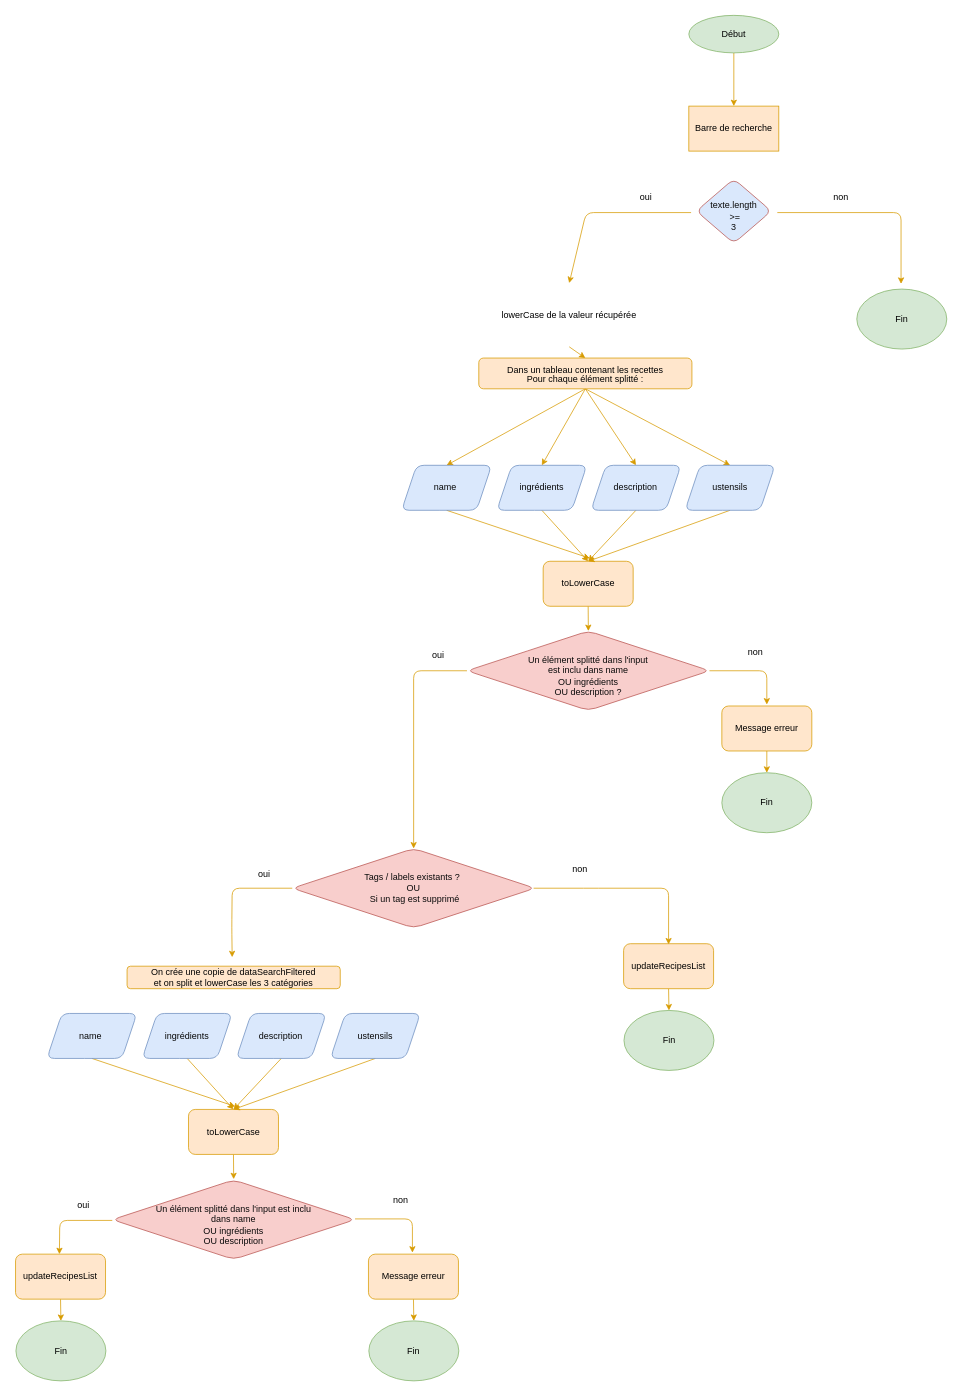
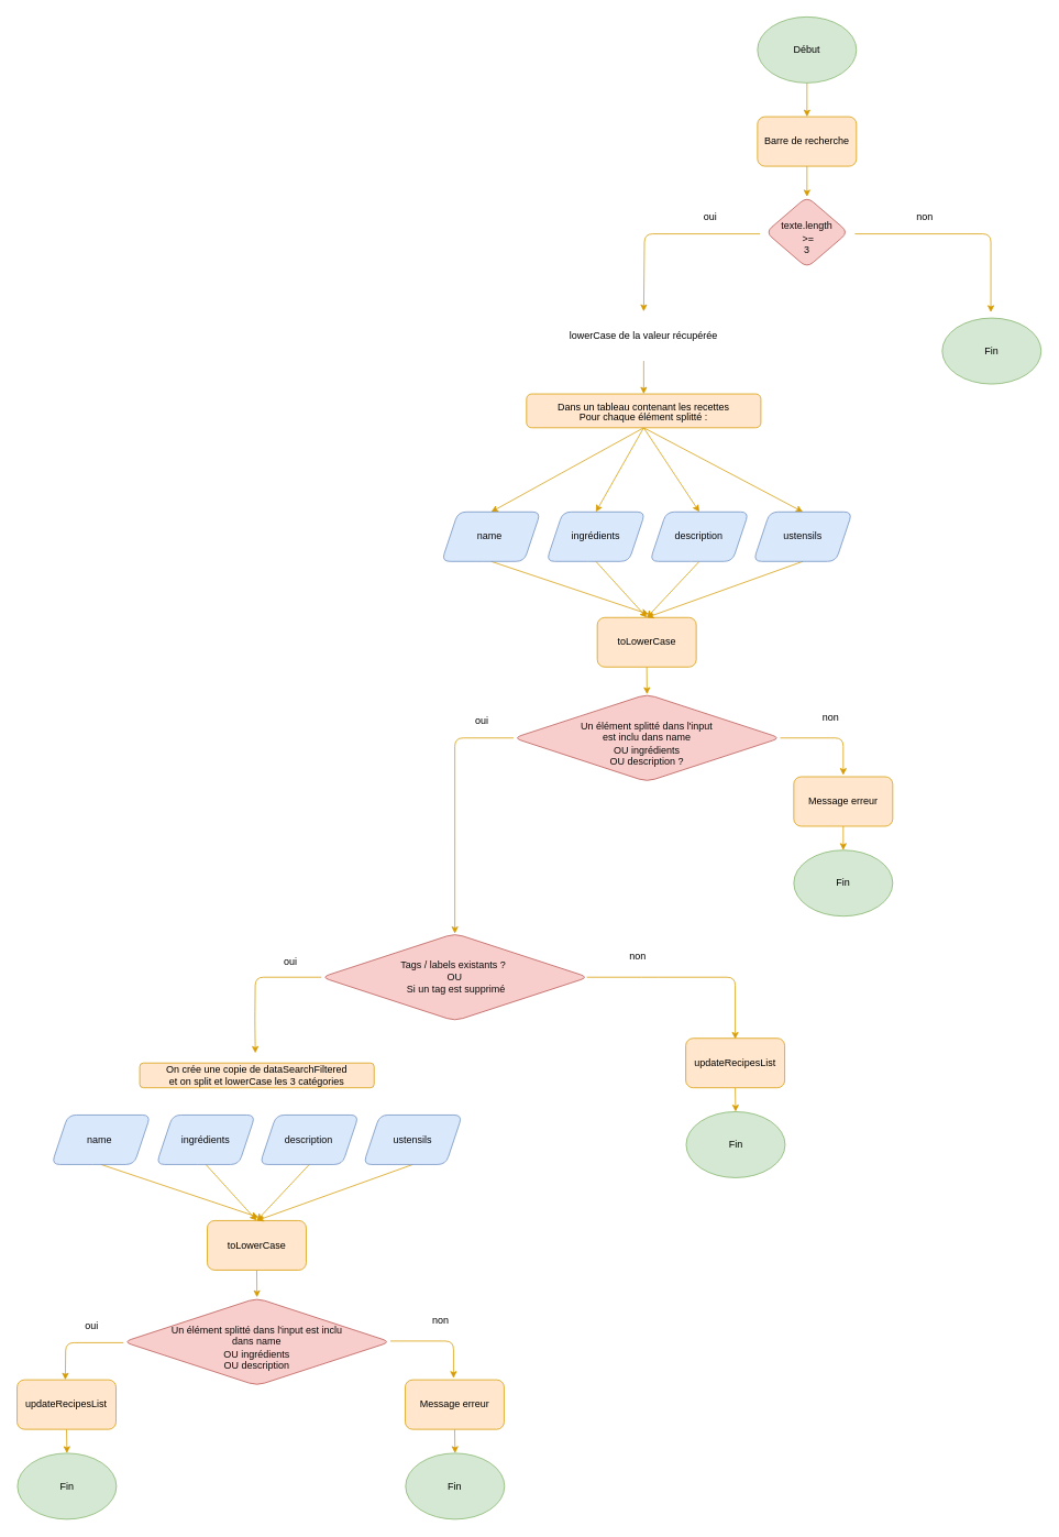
  <mxCell id="0" />
  <mxCell id="1" parent="0" />
  <mxCell id="2" style="edgeStyle=none;html=1;exitX=1;exitY=0.5;exitDx=0;exitDy=0;entryX=0.5;entryY=0;entryDx=0;entryDy=0;rounded=1;fillColor=#ffe6cc;strokeColor=#d79b00;fontColor=#000000;" parent="1" edge="1"><mxGeometry relative="1" as="geometry"><Array as="points"><mxPoint x="1201" y="283" /></Array><mxPoint x="1036" y="283" as="sourcePoint" /><mxPoint x="1201" y="378" as="targetPoint" /></mxGeometry></mxCell>
  <mxCell id="3" style="edgeStyle=none;html=1;exitX=0;exitY=0.5;exitDx=0;exitDy=0;entryX=0.5;entryY=0;entryDx=0;entryDy=0;rounded=1;fillColor=#ffe6cc;strokeColor=#d79b00;fontColor=#000000;" parent="1" target="32" edge="1"><mxGeometry relative="1" as="geometry"><Array as="points"><mxPoint x="781" y="283" /></Array><mxPoint x="780" y="360" as="targetPoint" /><mxPoint x="921" y="283" as="sourcePoint" /></mxGeometry></mxCell>
  <mxCell id="4" style="edgeStyle=none;html=1;exitX=1;exitY=0.5;exitDx=0;exitDy=0;entryX=0.5;entryY=0;entryDx=0;entryDy=0;rounded=1;fillColor=#ffe6cc;strokeColor=#d79b00;fontColor=#000000;" parent="1" edge="1"><mxGeometry relative="1" as="geometry"><Array as="points"><mxPoint x="1022" y="894" /></Array><mxPoint x="945.5" y="894" as="sourcePoint" /><mxPoint x="1022" y="939" as="targetPoint" /></mxGeometry></mxCell>
  <mxCell id="5" style="edgeStyle=none;html=1;exitX=0;exitY=0.5;exitDx=0;exitDy=0;entryX=0.5;entryY=0;entryDx=0;entryDy=0;rounded=1;fillColor=#ffe6cc;strokeColor=#d79b00;fontColor=#000000;" parent="1" target="46" edge="1"><mxGeometry relative="1" as="geometry"><Array as="points"><mxPoint y="894" x="551" /></Array><mxPoint x="622.12" y="894" as="sourcePoint" /><mxPoint x="544.62" y="939" as="targetPoint" /></mxGeometry></mxCell>
  <mxCell id="6" style="edgeStyle=none;html=1;exitX=0.5;exitY=1;exitDx=0;exitDy=0;entryX=0.5;entryY=0;entryDx=0;entryDy=0;rounded=1;fillColor=#ffe6cc;strokeColor=#d79b00;fontColor=#000000;" parent="1" target="44" edge="1"><mxGeometry relative="1" as="geometry"><mxPoint x="1022" y="999" as="sourcePoint" /></mxGeometry></mxCell>
  <mxCell id="7" value="oui" style="text;html=1;strokeColor=#d79b00;fillColor=#ffe6cc;align=center;verticalAlign=middle;whiteSpace=wrap;rounded=1;fontColor=#000000;opacity=0;" parent="1" vertex="1"><mxGeometry x="831" y="248" width="60" height="30" as="geometry" /></mxCell>
  <mxCell id="8" value="non" style="text;html=1;strokeColor=#d79b00;fillColor=#ffe6cc;align=center;verticalAlign=middle;whiteSpace=wrap;rounded=1;fontColor=#000000;opacity=0;" parent="1" vertex="1"><mxGeometry x="1091" y="248" width="60" height="30" as="geometry" /></mxCell>
  <mxCell id="9" value="oui" style="text;html=1;strokeColor=#d79b00;fillColor=#ffe6cc;align=center;verticalAlign=middle;whiteSpace=wrap;rounded=1;fontColor=#000000;opacity=0;" parent="1" vertex="1"><mxGeometry x="553.62" y="859" width="60" height="30" as="geometry" /></mxCell>
  <mxCell id="10" value="non" style="text;html=1;strokeColor=#d79b00;fillColor=#ffe6cc;align=center;verticalAlign=middle;whiteSpace=wrap;rounded=1;fontColor=#000000;opacity=0;" parent="1" vertex="1"><mxGeometry x="977" y="854" width="60" height="30" as="geometry" /></mxCell>
  <mxCell id="11" style="edgeStyle=none;html=1;exitX=0.5;exitY=1;exitDx=0;exitDy=0;entryX=0.5;entryY=0;entryDx=0;entryDy=0;rounded=1;fillColor=#ffe6cc;strokeColor=#d79b00;fontColor=#000000;" parent="1" source="15" target="36" edge="1"><mxGeometry relative="1" as="geometry" /></mxCell>
  <mxCell id="12" style="edgeStyle=none;html=1;exitX=0.5;exitY=1;exitDx=0;exitDy=0;entryX=0.5;entryY=0;entryDx=0;entryDy=0;rounded=1;fillColor=#ffe6cc;strokeColor=#d79b00;fontColor=#000000;" parent="1" source="15" target="38" edge="1"><mxGeometry relative="1" as="geometry" /></mxCell>
  <mxCell id="13" style="edgeStyle=none;html=1;exitX=0.5;exitY=1;exitDx=0;exitDy=0;entryX=0.5;entryY=0;entryDx=0;entryDy=0;rounded=1;fillColor=#ffe6cc;strokeColor=#d79b00;fontColor=#000000;" parent="1" source="15" target="40" edge="1"><mxGeometry relative="1" as="geometry" /></mxCell>
  <mxCell id="14" style="edgeStyle=none;html=1;exitX=0.5;exitY=1;exitDx=0;exitDy=0;entryX=0.5;entryY=0;entryDx=0;entryDy=0;rounded=1;fillColor=#ffe6cc;strokeColor=#d79b00;fontColor=#000000;" parent="1" source="15" target="42" edge="1"><mxGeometry relative="1" as="geometry" /></mxCell>
  <mxCell id="15" value="&lt;p style=&quot;line-height: 0%;&quot;&gt;&lt;span style=&quot;background-color: initial;&quot;&gt;Dans un tableau&amp;nbsp;contenant les recettes&lt;/span&gt;&lt;br&gt;&lt;/p&gt;&lt;p style=&quot;line-height: 0%;&quot;&gt;Pour chaque élément splitté :&lt;span style=&quot;background-color: initial;&quot;&gt;&lt;br&gt;&lt;/span&gt;&lt;/p&gt;" style="text;html=1;strokeColor=#d79b00;fillColor=#ffe6cc;align=center;verticalAlign=middle;whiteSpace=wrap;rounded=1;fontColor=#000000;" parent="1" vertex="1"><mxGeometry x="637.88" y="477" width="284.25" height="41" as="geometry" /></mxCell>
  <mxCell id="16" style="edgeStyle=none;html=1;exitX=1;exitY=0.5;exitDx=0;exitDy=0;rounded=1;fillColor=#ffe6cc;strokeColor=#d79b00;fontColor=#000000;" parent="1" edge="1"><mxGeometry relative="1" as="geometry"><Array as="points"><mxPoint x="787.5" y="1184" /><mxPoint x="891" y="1184" /></Array><mxPoint x="711" y="1184" as="sourcePoint" /><mxPoint x="891" y="1259" as="targetPoint" /></mxGeometry></mxCell>
  <mxCell id="17" style="edgeStyle=none;html=1;exitX=0;exitY=0.5;exitDx=0;exitDy=0;entryX=0.5;entryY=0;entryDx=0;entryDy=0;rounded=1;fillColor=#ffe6cc;strokeColor=#d79b00;fontColor=#000000;" parent="1" source="46" edge="1"><mxGeometry relative="1" as="geometry"><Array as="points"><mxPoint x="309" y="1184" /><mxPoint x="308.5" y="1236" /></Array><mxPoint x="390.63" y="1186" as="sourcePoint" /><mxPoint x="309" y="1276" as="targetPoint" /></mxGeometry></mxCell>
  <mxCell id="18" value="oui" style="text;html=1;strokeColor=#d79b00;fillColor=#ffe6cc;align=center;verticalAlign=middle;whiteSpace=wrap;rounded=1;fontColor=#000000;opacity=0;" parent="1" vertex="1"><mxGeometry x="322.13" y="1151" width="60" height="30" as="geometry" /></mxCell>
  <mxCell id="19" value="non" style="text;html=1;strokeColor=#d79b00;fillColor=#ffe6cc;align=center;verticalAlign=middle;whiteSpace=wrap;rounded=1;fontColor=#000000;opacity=0;" parent="1" vertex="1"><mxGeometry x="742.5" y="1144" width="60" height="30" as="geometry" /></mxCell>
  <mxCell id="20" style="edgeStyle=none;html=1;exitX=1;exitY=0.5;exitDx=0;exitDy=0;entryX=0.5;entryY=0;entryDx=0;entryDy=0;rounded=1;fillColor=#ffe6cc;strokeColor=#d79b00;fontColor=#000000;" parent="1" edge="1"><mxGeometry relative="1" as="geometry"><Array as="points"><mxPoint x="549.37" y="1625" /></Array><mxPoint x="472.87" y="1625" as="sourcePoint" /><mxPoint x="549.37" y="1670" as="targetPoint" /></mxGeometry></mxCell>
  <mxCell id="21" style="edgeStyle=none;html=1;exitX=0;exitY=0.5;exitDx=0;exitDy=0;entryX=0.5;entryY=0;entryDx=0;entryDy=0;rounded=1;fillColor=#ffe6cc;strokeColor=#d79b00;fontColor=#000000;" parent="1" edge="1"><mxGeometry relative="1" as="geometry"><Array as="points"><mxPoint x="79.11" y="1627" /></Array><mxPoint x="149.11" y="1627" as="sourcePoint" /><mxPoint x="78.61" y="1672" as="targetPoint" /></mxGeometry></mxCell>
  <mxCell id="22" value="oui" style="text;html=1;strokeColor=#d79b00;fillColor=#ffe6cc;align=center;verticalAlign=middle;whiteSpace=wrap;rounded=1;fontColor=#000000;opacity=0;" parent="1" vertex="1"><mxGeometry x="80.61" y="1592" width="60" height="30" as="geometry" /></mxCell>
  <mxCell id="23" value="non" style="text;html=1;strokeColor=#d79b00;fillColor=#ffe6cc;align=center;verticalAlign=middle;whiteSpace=wrap;rounded=1;fontColor=#000000;opacity=0;" parent="1" vertex="1"><mxGeometry x="504.37" y="1585" width="60" height="30" as="geometry" /></mxCell>
  <mxCell id="24" value="On crée une copie de&amp;nbsp;dataSearchFiltered&lt;br&gt;et on split et lowerCase les 3 catégories" style="text;html=1;strokeColor=#d79b00;fillColor=#ffe6cc;align=center;verticalAlign=middle;whiteSpace=wrap;rounded=1;fontColor=#000000;" parent="1" vertex="1"><mxGeometry x="168.87" y="1288" width="284.25" height="30" as="geometry" /></mxCell>
  <mxCell id="25" style="edgeStyle=none;html=1;exitX=0.5;exitY=1;exitDx=0;exitDy=0;entryX=0.5;entryY=0;entryDx=0;entryDy=0;rounded=1;fillColor=#ffe6cc;strokeColor=#d79b00;fontColor=#000000;" parent="1" source="26" target="28" edge="1"><mxGeometry relative="1" as="geometry" /></mxCell>
- <mxCell id="26" value="Début" style="ellipse;whiteSpace=wrap;html=1;rounded=1;fillColor=#d5e8d4;strokeColor=#82b366;fontColor=#000000;" parent="1" vertex="1"><mxGeometry x="918" y="20" width="120" height="50" as="geometry" /></mxCell>
- <mxCell id="28" value="Barre de recherche" style="whiteSpace=wrap;html=1;fillColor=#ffe6cc;strokeColor=#d79b00;fontColor=#000000;rounded=0;" parent="1" vertex="1"><mxGeometry x="918" y="141" width="120" height="60" as="geometry" /></mxCell>
- <mxCell id="29" value="&lt;br&gt;texte.length&lt;br&gt;&amp;nbsp;&amp;gt;= &lt;br&gt;3" style="rhombus;whiteSpace=wrap;html=1;rounded=1;fillColor=#dae8fc;strokeColor=#b85450;fontColor=#0A0A0A;" parent="1" vertex="1"><mxGeometry x="928" y="238" width="100" height="86" as="geometry" /></mxCell>
+ <mxCell id="26" value="Début" style="ellipse;whiteSpace=wrap;html=1;rounded=1;fillColor=#d5e8d4;strokeColor=#82b366;fontColor=#000000;" parent="1" vertex="1"><mxGeometry x="918" y="20" width="120" height="80" as="geometry" /></mxCell>
+ <mxCell id="27" style="edgeStyle=none;html=1;exitX=0.5;exitY=1;exitDx=0;exitDy=0;entryX=0.5;entryY=0;entryDx=0;entryDy=0;rounded=1;fillColor=#ffe6cc;strokeColor=#d79b00;fontColor=#000000;" parent="1" source="28" target="29" edge="1"><mxGeometry relative="1" as="geometry" /></mxCell>
+ <mxCell id="28" value="Barre de recherche" style="rounded=1;whiteSpace=wrap;html=1;fillColor=#ffe6cc;strokeColor=#d79b00;fontColor=#000000;" parent="1" vertex="1"><mxGeometry x="918" y="141" width="120" height="60" as="geometry" /></mxCell>
+ <mxCell id="29" value="&lt;br&gt;texte.length&lt;br&gt;&amp;nbsp;&amp;gt;= &lt;br&gt;3" style="rhombus;whiteSpace=wrap;html=1;rounded=1;fillColor=#f8cecc;strokeColor=#b85450;fontColor=#0A0A0A;" parent="1" vertex="1"><mxGeometry x="928" y="238" width="100" height="86" as="geometry" /></mxCell>
  <mxCell id="30" value="Fin" style="ellipse;whiteSpace=wrap;html=1;rounded=1;fillColor=#d5e8d4;strokeColor=#82b366;fontColor=#000000;" parent="1" vertex="1"><mxGeometry x="1142" y="385" width="120" height="80" as="geometry" /></mxCell>
  <mxCell id="31" style="edgeStyle=none;html=1;exitX=0.5;exitY=1;exitDx=0;exitDy=0;entryX=0.5;entryY=0;entryDx=0;entryDy=0;rounded=1;fillColor=#ffe6cc;strokeColor=#d79b00;fontColor=#000000;" parent="1" source="32" target="15" edge="1"><mxGeometry relative="1" as="geometry" /></mxCell>
- <mxCell id="32" value="lowerCase de la valeur récupérée" style="rounded=1;whiteSpace=wrap;html=1;fillColor=#ffe6cc;strokeColor=#d79b00;fontColor=#000000;opacity=0;" parent="1" vertex="1"><mxGeometry x="666.01" y="377" width="185" height="85" as="geometry" /></mxCell>
+ <mxCell id="32" value="lowerCase de la valeur récupérée" style="rounded=1;whiteSpace=wrap;html=1;fillColor=#ffe6cc;strokeColor=#d79b00;fontColor=#000000;opacity=0;" parent="1" vertex="1"><mxGeometry x="666.01" y="377" width="228" height="60" as="geometry" /></mxCell>
  <mxCell id="33" style="edgeStyle=none;html=1;exitX=0.5;exitY=1;exitDx=0;exitDy=0;entryX=0.5;entryY=0;entryDx=0;entryDy=0;rounded=1;fillColor=#ffe6cc;strokeColor=#d79b00;fontColor=#000000;" parent="1" source="34" target="43" edge="1"><mxGeometry relative="1" as="geometry" /></mxCell>
  <mxCell id="34" value="toLowerCase" style="rounded=1;whiteSpace=wrap;html=1;fillColor=#ffe6cc;strokeColor=#d79b00;fontColor=#000000;" parent="1" vertex="1"><mxGeometry x="723.75" y="748" width="120" height="60" as="geometry" /></mxCell>
  <mxCell id="35" style="edgeStyle=none;html=1;exitX=0.5;exitY=1;exitDx=0;exitDy=0;rounded=1;fillColor=#ffe6cc;strokeColor=#d79b00;fontColor=#000000;" parent="1" source="36" edge="1"><mxGeometry relative="1" as="geometry"><mxPoint x="786" y="744" as="targetPoint" /></mxGeometry></mxCell>
  <mxCell id="36" value="name&amp;nbsp;" style="shape=parallelogram;perimeter=parallelogramPerimeter;whiteSpace=wrap;html=1;fixedSize=1;rounded=1;fillColor=#dae8fc;strokeColor=#6c8ebf;fontColor=#080808;" parent="1" vertex="1"><mxGeometry x="534.99" y="620" width="120" height="60" as="geometry" /></mxCell>
  <mxCell id="37" style="edgeStyle=none;html=1;exitX=0.5;exitY=1;exitDx=0;exitDy=0;entryX=0.5;entryY=0;entryDx=0;entryDy=0;rounded=1;fillColor=#ffe6cc;strokeColor=#d79b00;fontColor=#000000;" parent="1" source="38" target="34" edge="1"><mxGeometry relative="1" as="geometry" /></mxCell>
  <mxCell id="38" value="ingrédients" style="shape=parallelogram;perimeter=parallelogramPerimeter;whiteSpace=wrap;html=1;fixedSize=1;rounded=1;fillColor=#dae8fc;strokeColor=#6c8ebf;fontColor=#080808;" parent="1" vertex="1"><mxGeometry x="661.99" y="620" width="120" height="60" as="geometry" /></mxCell>
  <mxCell id="39" style="edgeStyle=none;html=1;exitX=0.5;exitY=1;exitDx=0;exitDy=0;entryX=0.5;entryY=0;entryDx=0;entryDy=0;rounded=1;fillColor=#ffe6cc;strokeColor=#d79b00;fontColor=#000000;" parent="1" source="40" target="34" edge="1"><mxGeometry relative="1" as="geometry" /></mxCell>
  <mxCell id="40" value="description" style="shape=parallelogram;perimeter=parallelogramPerimeter;whiteSpace=wrap;html=1;fixedSize=1;rounded=1;fillColor=#dae8fc;strokeColor=#6c8ebf;fontColor=#080808;" parent="1" vertex="1"><mxGeometry x="787.49" y="620" width="120" height="60" as="geometry" /></mxCell>
  <mxCell id="41" style="edgeStyle=none;html=1;exitX=0.5;exitY=1;exitDx=0;exitDy=0;entryX=0.5;entryY=0;entryDx=0;entryDy=0;rounded=1;fillColor=#ffe6cc;strokeColor=#d79b00;fontColor=#000000;" parent="1" source="42" target="34" edge="1"><mxGeometry relative="1" as="geometry" /></mxCell>
  <mxCell id="42" value="ustensils" style="shape=parallelogram;perimeter=parallelogramPerimeter;whiteSpace=wrap;html=1;fixedSize=1;rounded=1;fillColor=#dae8fc;strokeColor=#6c8ebf;fontColor=#080808;" parent="1" vertex="1"><mxGeometry x="912.99" y="620" width="120" height="60" as="geometry" /></mxCell>
  <mxCell id="43" value="&lt;br&gt;Un élément splitté dans l'input&lt;br&gt;est inclu dans name&lt;br&gt;OU ingrédients&lt;br&gt;OU description ?&lt;br&gt;" style="rhombus;whiteSpace=wrap;html=1;rounded=1;fillColor=#f8cecc;strokeColor=#b85450;fontColor=#0A0A0A;" parent="1" vertex="1"><mxGeometry x="622.12" y="841" width="323.76" height="106" as="geometry" /></mxCell>
  <mxCell id="44" value="Fin" style="ellipse;whiteSpace=wrap;html=1;rounded=1;fillColor=#d5e8d4;strokeColor=#82b366;fontColor=#000000;" parent="1" vertex="1"><mxGeometry x="962" y="1030" width="120" height="80" as="geometry" /></mxCell>
  <mxCell id="45" value="Message erreur" style="rounded=1;whiteSpace=wrap;html=1;fillColor=#ffe6cc;strokeColor=#d79b00;fontColor=#000000;" parent="1" vertex="1"><mxGeometry x="962" y="941" width="120" height="60" as="geometry" /></mxCell>
  <mxCell id="46" value="Tags / labels existants ?&amp;nbsp;&lt;br&gt;OU&lt;br&gt;&amp;nbsp;Si un tag est supprimé" style="rhombus;whiteSpace=wrap;html=1;rounded=1;fillColor=#f8cecc;strokeColor=#b85450;fontColor=#0A0A0A;" parent="1" vertex="1"><mxGeometry x="389.13" y="1131" width="323.76" height="106" as="geometry" /></mxCell>
  <mxCell id="47" style="edgeStyle=none;html=1;exitX=0.5;exitY=1;exitDx=0;exitDy=0;entryX=0.5;entryY=0;entryDx=0;entryDy=0;rounded=1;fillColor=#ffe6cc;strokeColor=#d79b00;fontColor=#000000;" parent="1" source="48" target="49" edge="1"><mxGeometry relative="1" as="geometry" /></mxCell>
  <mxCell id="48" value="updateRecipesList" style="rounded=1;whiteSpace=wrap;html=1;fillColor=#ffe6cc;strokeColor=#d79b00;fontColor=#000000;" parent="1" vertex="1"><mxGeometry x="831" y="1258" width="120" height="60" as="geometry" /></mxCell>
  <mxCell id="49" value="Fin" style="ellipse;whiteSpace=wrap;html=1;rounded=1;fillColor=#d5e8d4;strokeColor=#82b366;fontColor=#000000;" parent="1" vertex="1"><mxGeometry x="831.5" y="1347" width="120" height="80" as="geometry" /></mxCell>
  <mxCell id="50" style="edgeStyle=none;html=1;exitX=0.5;exitY=1;exitDx=0;exitDy=0;entryX=0.5;entryY=0;entryDx=0;entryDy=0;rounded=1;fillColor=#ffe6cc;strokeColor=#d79b00;fontColor=#000000;" parent="1" source="51" edge="1"><mxGeometry relative="1" as="geometry"><mxPoint x="311" y="1572" as="targetPoint" /></mxGeometry></mxCell>
  <mxCell id="51" value="toLowerCase" style="rounded=1;whiteSpace=wrap;html=1;fillColor=#ffe6cc;strokeColor=#d79b00;fontColor=#000000;" parent="1" vertex="1"><mxGeometry x="250.75" y="1479" width="120" height="60" as="geometry" /></mxCell>
  <mxCell id="52" style="edgeStyle=none;html=1;exitX=0.5;exitY=1;exitDx=0;exitDy=0;rounded=1;fillColor=#ffe6cc;strokeColor=#d79b00;fontColor=#000000;" parent="1" source="53" edge="1"><mxGeometry relative="1" as="geometry"><mxPoint x="313" y="1475" as="targetPoint" /></mxGeometry></mxCell>
  <mxCell id="53" value="name&amp;nbsp;" style="shape=parallelogram;perimeter=parallelogramPerimeter;whiteSpace=wrap;html=1;fixedSize=1;rounded=1;fillColor=#dae8fc;strokeColor=#6c8ebf;fontColor=#080808;" parent="1" vertex="1"><mxGeometry x="61.99" y="1351" width="120" height="60" as="geometry" /></mxCell>
  <mxCell id="54" style="edgeStyle=none;html=1;exitX=0.5;exitY=1;exitDx=0;exitDy=0;entryX=0.5;entryY=0;entryDx=0;entryDy=0;rounded=1;fillColor=#ffe6cc;strokeColor=#d79b00;fontColor=#000000;" parent="1" source="55" target="51" edge="1"><mxGeometry relative="1" as="geometry" /></mxCell>
  <mxCell id="55" value="ingrédients" style="shape=parallelogram;perimeter=parallelogramPerimeter;whiteSpace=wrap;html=1;fixedSize=1;rounded=1;fillColor=#dae8fc;strokeColor=#6c8ebf;fontColor=#080808;" parent="1" vertex="1"><mxGeometry x="188.99" y="1351" width="120" height="60" as="geometry" /></mxCell>
  <mxCell id="56" style="edgeStyle=none;html=1;exitX=0.5;exitY=1;exitDx=0;exitDy=0;entryX=0.5;entryY=0;entryDx=0;entryDy=0;rounded=1;fillColor=#ffe6cc;strokeColor=#d79b00;fontColor=#000000;" parent="1" source="57" target="51" edge="1"><mxGeometry relative="1" as="geometry" /></mxCell>
  <mxCell id="57" value="description" style="shape=parallelogram;perimeter=parallelogramPerimeter;whiteSpace=wrap;html=1;fixedSize=1;rounded=1;fillColor=#dae8fc;strokeColor=#6c8ebf;fontColor=#080808;" parent="1" vertex="1"><mxGeometry x="314.49" y="1351" width="120" height="60" as="geometry" /></mxCell>
  <mxCell id="58" style="edgeStyle=none;html=1;exitX=0.5;exitY=1;exitDx=0;exitDy=0;entryX=0.5;entryY=0;entryDx=0;entryDy=0;rounded=1;fillColor=#ffe6cc;strokeColor=#d79b00;fontColor=#000000;" parent="1" source="59" target="51" edge="1"><mxGeometry relative="1" as="geometry" /></mxCell>
  <mxCell id="59" value="ustensils" style="shape=parallelogram;perimeter=parallelogramPerimeter;whiteSpace=wrap;html=1;fixedSize=1;rounded=1;fillColor=#dae8fc;strokeColor=#6c8ebf;fontColor=#080808;" parent="1" vertex="1"><mxGeometry x="439.99" y="1351" width="120" height="60" as="geometry" /></mxCell>
  <mxCell id="60" value="&lt;br&gt;Un élément splitté dans l'input est inclu &lt;br&gt;dans name &lt;br&gt;OU ingrédients &lt;br&gt;OU description" style="rhombus;whiteSpace=wrap;html=1;rounded=1;fillColor=#f8cecc;strokeColor=#b85450;fontColor=#0A0A0A;" parent="1" vertex="1"><mxGeometry x="149.11" y="1573" width="323.76" height="106" as="geometry" /></mxCell>
  <mxCell id="61" style="edgeStyle=none;html=1;exitX=0.5;exitY=1;exitDx=0;exitDy=0;entryX=0.5;entryY=0;entryDx=0;entryDy=0;rounded=1;fillColor=#ffe6cc;strokeColor=#d79b00;fontColor=#000000;" parent="1" source="62" target="63" edge="1"><mxGeometry relative="1" as="geometry" /></mxCell>
  <mxCell id="62" value="updateRecipesList" style="rounded=1;whiteSpace=wrap;html=1;fillColor=#ffe6cc;strokeColor=#d79b00;fontColor=#000000;" parent="1" vertex="1"><mxGeometry x="20.11" y="1672" width="120" height="60" as="geometry" /></mxCell>
  <mxCell id="63" value="Fin" style="ellipse;whiteSpace=wrap;html=1;rounded=1;fillColor=#d5e8d4;strokeColor=#82b366;fontColor=#000000;" parent="1" vertex="1"><mxGeometry x="20.61" y="1761" width="120" height="80" as="geometry" /></mxCell>
  <mxCell id="64" style="edgeStyle=none;html=1;exitX=0.5;exitY=1;exitDx=0;exitDy=0;entryX=0.5;entryY=0;entryDx=0;entryDy=0;rounded=1;fillColor=#ffe6cc;strokeColor=#d79b00;fontColor=#000000;" parent="1" source="65" target="66" edge="1"><mxGeometry relative="1" as="geometry" /></mxCell>
  <mxCell id="65" value="Message erreur" style="rounded=1;whiteSpace=wrap;html=1;fillColor=#ffe6cc;strokeColor=#d79b00;fontColor=#000000;" parent="1" vertex="1"><mxGeometry x="490.76" y="1672" width="120" height="60" as="geometry" /></mxCell>
  <mxCell id="66" value="Fin" style="ellipse;whiteSpace=wrap;html=1;rounded=1;fillColor=#d5e8d4;strokeColor=#82b366;fontColor=#000000;" parent="1" vertex="1"><mxGeometry x="491.26" y="1761" width="120" height="80" as="geometry" /></mxCell>
